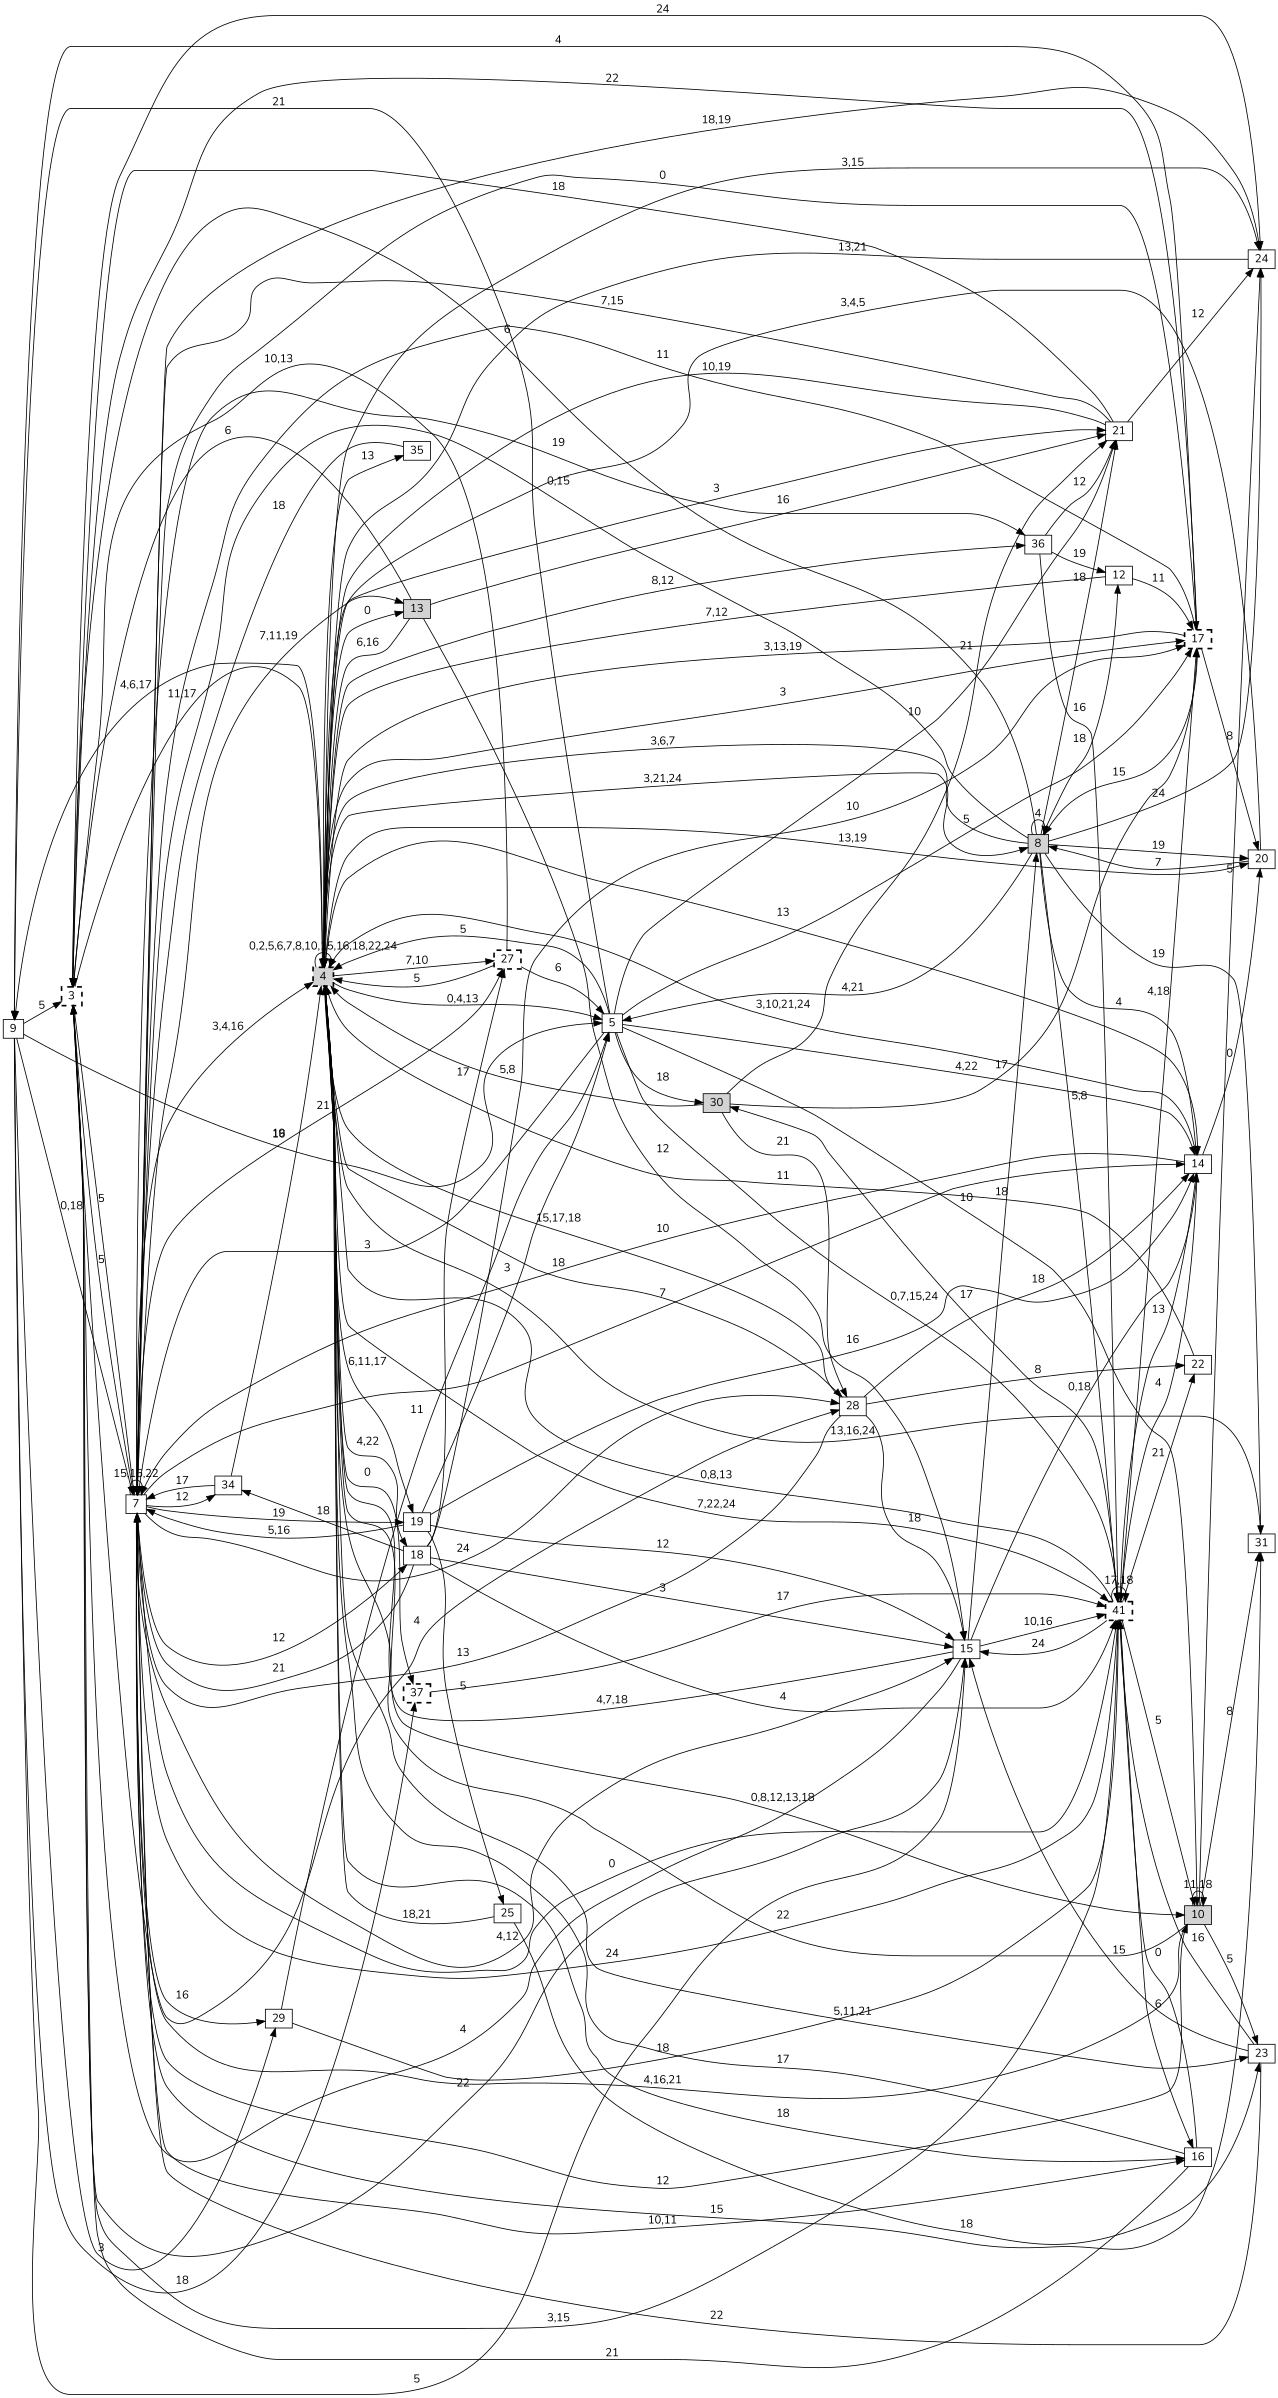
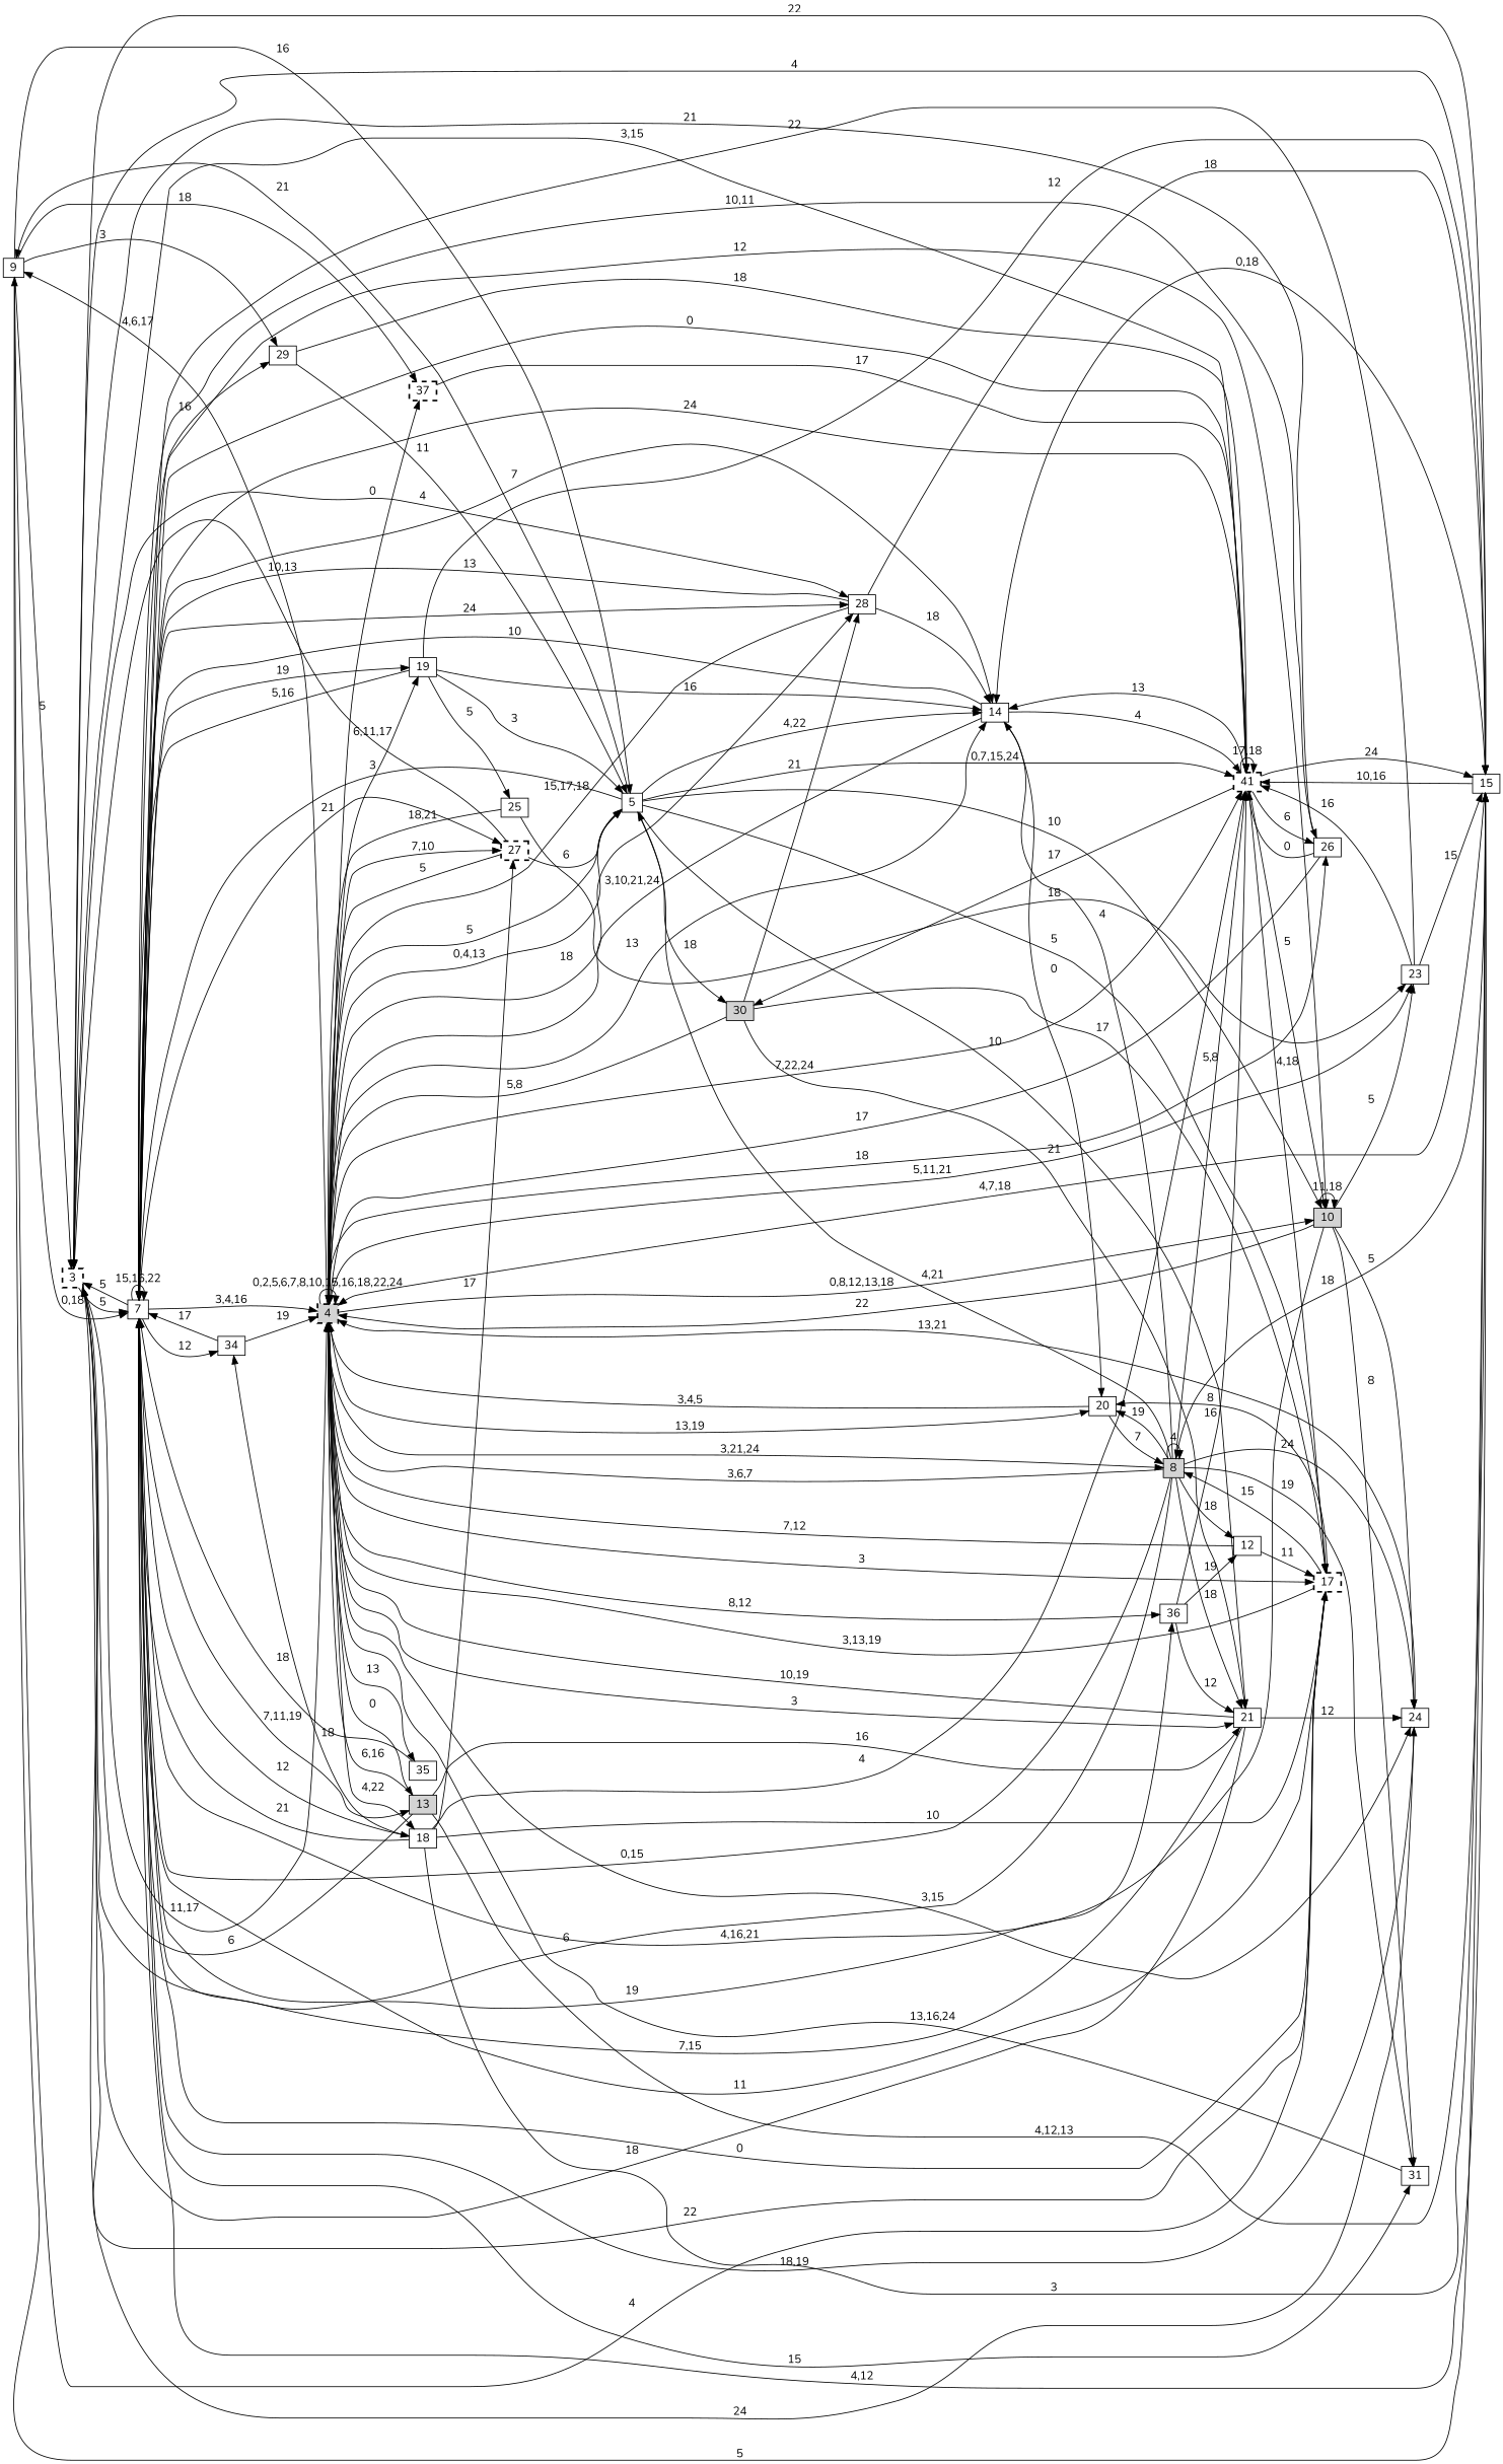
  digraph {
    fontname=Nunito
    rankdir=LR
    node [fontname=Nunito shape=box]
    edge [fontname=Nunito]
    n1 [height=0.1 label=9 width=0.1]
    n2 [height=0.1 label=3 style="bold,dashed" width=0.1]
    n3 [height=0.1 label=5 width=0.1]
    n4 [height=0.1 label=7 width=0.1]
    n5 [height=0.1 label=15 width=0.1]
    n6 [height=0.1 label=29 width=0.1]
    n7 [height=0.1 label=37 style="bold,dashed" width=0.1]
    n8 [height=0.1 label=4 style="filled,bold,dashed" width=0.1]
    n9 [height=0.1 label=24 width=0.1]
    n10 [height=0.1 label=28 width=0.1]
    n11 [height=0.1 label=10 style=filled width=0.1]
    n12 [height=0.1 label=41 style="bold,dashed" width=0.1]
    n13 [height=0.1 label=14 width=0.1]
    n14 [height=0.1 label=17 style="bold,dashed" width=0.1]
    n15 [height=0.1 label=21 width=0.1]
    n16 [height=0.1 label=30 style=filled width=0.1]
    n17 [height=0.1 label=13 style=filled width=0.1]
-   n18 [height=0.1 label=16 width=0.1]
+   n18 [height=0.1 label=26 width=0.1]
    n19 [height=0.1 label=18 width=0.1]
    n20 [height=0.1 label=19 width=0.1]
    n21 [height=0.1 label=27 style="bold,dashed" width=0.1]
    n22 [height=0.1 label=36 width=0.1]
    n23 [height=0.1 label=31 width=0.1]
    n24 [height=0.1 label=34 width=0.1]
    n25 [height=0.1 label=8 style=filled width=0.1]
    n26 [height=0.1 label=20 width=0.1]
    n27 [height=0.1 label=23 width=0.1]
    n28 [height=0.1 label=35 width=0.1]
-   n29 [height=0.1 label=22 width=0.1]
    n30 [height=0.1 label=12 width=0.1]
    n31 [height=0.1 label=25 width=0.1]
    n1 -> n2 [label=5]
    n1 -> n3 [label=16]
    n1 -> n4 [label="0,18"]
    n1 -> n5 [label=5]
    n1 -> n6 [label=3]
    n1 -> n7 [label=18]
    n2 -> n4 [label=5]
    n2 -> n5 [label=22]
    n2 -> n8 [label="11,17"]
    n2 -> n9 [label=24]
    n2 -> n10 [label=4]
    n3 -> n1 [label=21]
    n3 -> n4 [label=3]
    n3 -> n8 [label=5]
    n3 -> n11 [label=10]
    n3 -> n12 [label="0,7,15,24"]
    n3 -> n13 [label="4,22"]
    n3 -> n14 [label=5]
    n3 -> n15 [label=10]
    n3 -> n16 [label=18]
    n4 -> n2 [label=5]
    n4 -> n4 [label="15,16,22"]
    n4 -> n5 [label="4,12"]
    n4 -> n6 [label=16]
    n4 -> n8 [label="3,4,16"]
    n4 -> n10 [label=24]
    n4 -> n11 [label=12]
    n4 -> n12 [label=0]
    n4 -> n13 [label=7]
    n4 -> n14 [label=0]
    n4 -> n17 [label="7,11,19"]
    n4 -> n18 [label="10,11"]
    n4 -> n19 [label=12]
    n4 -> n20 [label=19]
    n4 -> n21 [label=21]
    n4 -> n22 [label=19]
    n4 -> n23 [label=15]
    n4 -> n24 [label=12]
    n5 -> n2 [label=4]
    n5 -> n8 [label="4,7,18"]
    n5 -> n12 [label="10,16"]
    n5 -> n13 [label="0,18"]
    n5 -> n25 [label=18]
    n6 -> n3 [label=11]
    n6 -> n12 [label=18]
    n7 -> n12 [label=17]
    n8 -> n1 [label="4,6,17"]
    n8 -> n3 [label="0,4,13"]
    n8 -> n7 [label=0]
    n8 -> n8 [label="0,2,5,6,7,8,10,15,16,18,22,24"]
    n8 -> n9 [label="3,15"]
    n8 -> n10 [label=18]
    n8 -> n11 [label="0,8,12,13,18"]
    n8 -> n12 [label="7,22,24"]
    n8 -> n13 [label=13]
    n8 -> n14 [label=3]
    n8 -> n15 [label=3]
    n8 -> n17 [label=0]
    n8 -> n18 [label=18]
    n8 -> n19 [label="4,22"]
    n8 -> n20 [label="6,11,17"]
    n8 -> n21 [label="7,10"]
    n8 -> n22 [label="8,12"]
    n8 -> n25 [label="3,21,24"]
    n8 -> n26 [label="13,19"]
    n8 -> n27 [label="5,11,21"]
    n8 -> n28 [label=13]
    n9 -> n4 [label="18,19"]
    n9 -> n8 [label="13,21"]
    n10 -> n4 [label=13]
    n10 -> n5 [label=18]
    n10 -> n8 [label="15,17,18"]
    n10 -> n13 [label=18]
-   n10 -> n29 [label=8]
    n11 -> n4 [label="4,16,21"]
    n11 -> n8 [label=22]
    n11 -> n9 [label=5]
    n11 -> n11 [label="11,18"]
    n11 -> n23 [label=8]
    n11 -> n27 [label=5]
    n12 -> n2 [label="3,15"]
    n12 -> n4 [label=24]
    n12 -> n5 [label=24]
-   n12 -> n8 [label="0,8,13"]
    n12 -> n11 [label=5]
    n12 -> n12 [label="17,18"]
    n12 -> n13 [label=13]
    n12 -> n14 [label="4,18"]
    n12 -> n16 [label=17]
    n12 -> n18 [label=6]
-   n12 -> n29 [label=21]
    n13 -> n4 [label=10]
    n13 -> n8 [label="3,10,21,24"]
    n13 -> n12 [label=4]
    n13 -> n26 [label=0]
    n14 -> n1 [label=4]
    n14 -> n2 [label=22]
    n14 -> n4 [label=11]
    n14 -> n8 [label="3,13,19"]
    n14 -> n25 [label=15]
    n14 -> n26 [label=8]
    n15 -> n2 [label=18]
    n15 -> n4 [label="7,15"]
    n15 -> n8 [label="10,19"]
    n15 -> n9 [label=12]
    n16 -> n8 [label="5,8"]
    n16 -> n10 [label=21]
    n16 -> n14 [label=17]
    n16 -> n15 [label=21]
    n17 -> n2 [label=6]
-   n17 -> n5 [label=12]
+   n17 -> n5 [label="4,12,13"]
    n17 -> n8 [label="6,16"]
    n17 -> n15 [label=16]
    n18 -> n2 [label=21]
    n18 -> n8 [label=17]
    n18 -> n12 [label=0]
    n19 -> n4 [label=21]
    n19 -> n5 [label=3]
    n19 -> n12 [label=4]
    n19 -> n14 [label=10]
    n19 -> n21 [label=17]
    n19 -> n24 [label=18]
    n20 -> n3 [label=3]
    n20 -> n4 [label="5,16"]
    n20 -> n5 [label=12]
    n20 -> n13 [label=16]
    n20 -> n31 [label=5]
    n21 -> n2 [label="10,13"]
    n21 -> n3 [label=6]
    n21 -> n8 [label=5]
    n22 -> n12 [label=16]
    n22 -> n15 [label=12]
    n22 -> n30 [label=19]
    n23 -> n8 [label="13,16,24"]
    n24 -> n4 [label=17]
    n24 -> n8 [label=19]
    n25 -> n2 [label=6]
    n25 -> n3 [label="4,21"]
    n25 -> n4 [label="0,15"]
    n25 -> n8 [label="3,6,7"]
    n25 -> n9 [label=24]
    n25 -> n12 [label="5,8"]
    n25 -> n13 [label=4]
    n25 -> n15 [label=18]
    n25 -> n23 [label=19]
    n25 -> n25 [label=4]
    n25 -> n26 [label=19]
    n25 -> n30 [label=18]
    n26 -> n8 [label="3,4,5"]
    n26 -> n25 [label=7]
    n27 -> n4 [label=22]
    n27 -> n5 [label=15]
    n27 -> n12 [label=16]
    n28 -> n4 [label=18]
-   n29 -> n8 [label=11]
    n30 -> n8 [label="7,12"]
    n30 -> n14 [label=11]
    n31 -> n8 [label="18,21"]
    n31 -> n27 [label=18]
  }
